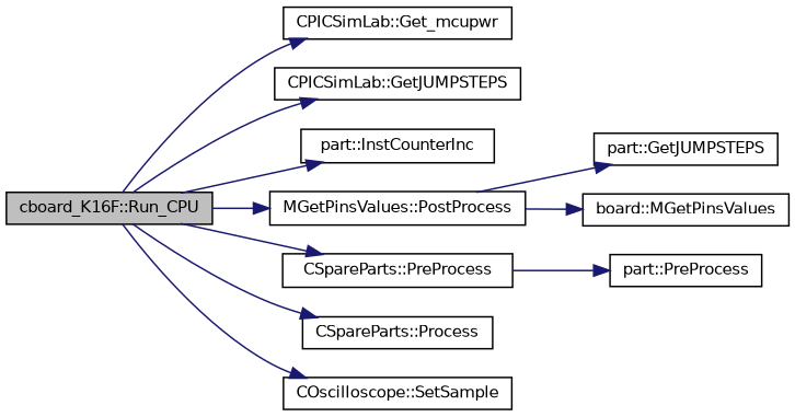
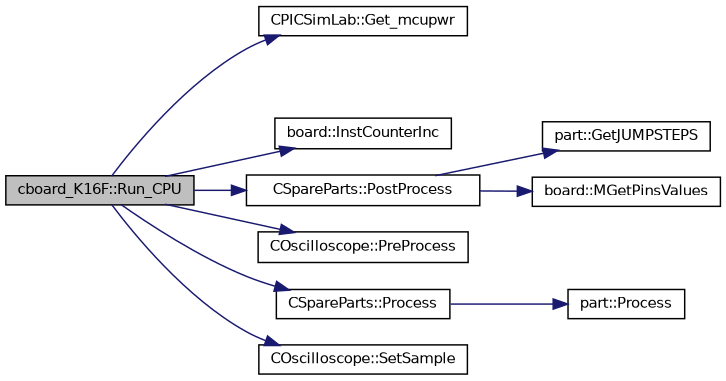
  digraph {
    rankdir=LR
    node [color=black fillcolor=white fontname=Helvetica fontsize=10 shape=record style=filled]
    edge [color=midnightblue fontname=Helvetica fontsize=10 labelfontname=Helvetica labelfontsize=10 style=solid]
    n1 [fillcolor=grey75 fontcolor=black height=0.2 label="cboard_K16F::Run_CPU" width=0.4]
    n2 [height=0.2 label="CPICSimLab::Get_mcupwr" width=0.4]
-   n3 [height=0.2 label="CPICSimLab::GetJUMPSTEPS" width=0.4]
-   n4 [height=0.2 label="part::InstCounterInc" width=0.4]
-   n5 [height=0.2 label="MGetPinsValues::PostProcess" width=0.4]
-   n6 [height=0.2 label="CSpareParts::PreProcess" width=0.4]
+   n4 [height=0.2 label="board::InstCounterInc" width=0.4]
+   n5 [height=0.2 label="CSpareParts::PostProcess" width=0.4]
+   n6 [height=0.2 label="COscilloscope::PreProcess" width=0.4]
    n7 [height=0.2 label="CSpareParts::Process" width=0.4]
    n8 [height=0.2 label="COscilloscope::SetSample" width=0.4]
    n9 [height=0.2 label="part::GetJUMPSTEPS" width=0.4]
    n10 [height=0.2 label="board::MGetPinsValues" width=0.4]
-   n11 [height=0.2 label="part::PreProcess" width=0.4]
+   n12 [height=0.2 label="part::Process" width=0.4]
    n1 -> n2
-   n1 -> n3
    n1 -> n4
    n1 -> n5
    n1 -> n6
    n1 -> n7
    n1 -> n8
    n5 -> n9
    n5 -> n10
-   n6 -> n11
+   n7 -> n12
  }
